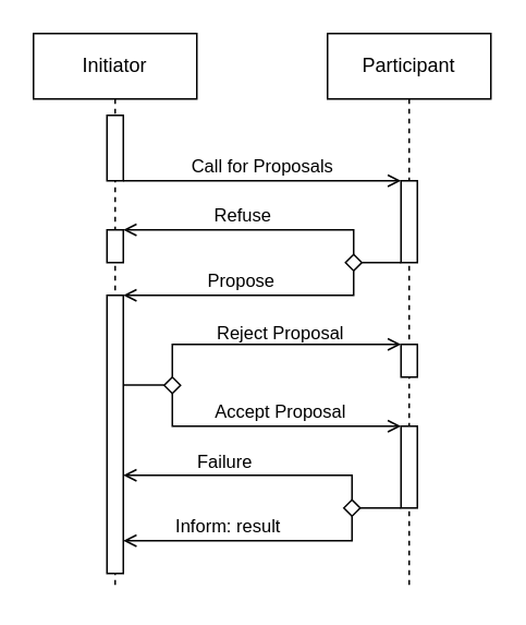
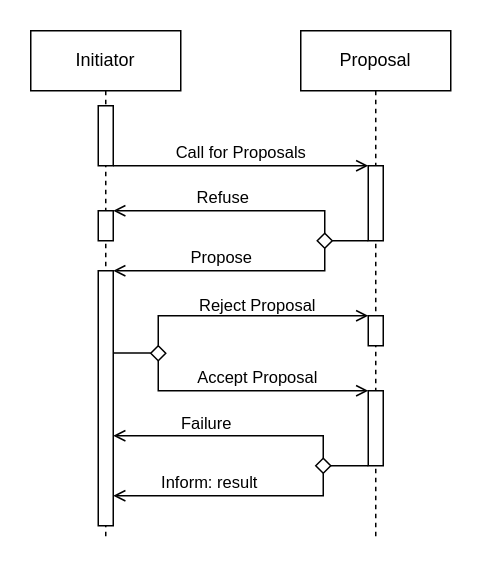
  <mxCell id="0" />
  <mxCell id="1" parent="0" />
  <mxCell id="2" value="Initiator" style="shape=umlLifeline;perimeter=lifelinePerimeter;whiteSpace=wrap;html=1;container=0;dropTarget=0;collapsible=0;recursiveResize=0;outlineConnect=0;portConstraint=eastwest;newEdgeStyle={&quot;edgeStyle&quot;:&quot;elbowEdgeStyle&quot;,&quot;elbow&quot;:&quot;vertical&quot;,&quot;curved&quot;:0,&quot;rounded&quot;:0};" parent="1" vertex="1"><mxGeometry x="20" y="20" width="100" height="340" as="geometry" /></mxCell>
  <mxCell id="3" value="" style="html=1;points=[];perimeter=orthogonalPerimeter;outlineConnect=0;targetShapes=umlLifeline;portConstraint=eastwest;newEdgeStyle={&quot;edgeStyle&quot;:&quot;elbowEdgeStyle&quot;,&quot;elbow&quot;:&quot;vertical&quot;,&quot;curved&quot;:0,&quot;rounded&quot;:0};" parent="2" vertex="1"><mxGeometry x="45" y="50" width="10" height="40" as="geometry" /></mxCell>
  <mxCell id="4" value="" style="html=1;points=[];perimeter=orthogonalPerimeter;outlineConnect=0;targetShapes=umlLifeline;portConstraint=eastwest;newEdgeStyle={&quot;edgeStyle&quot;:&quot;elbowEdgeStyle&quot;,&quot;elbow&quot;:&quot;vertical&quot;,&quot;curved&quot;:0,&quot;rounded&quot;:0};" parent="2" vertex="1"><mxGeometry x="45" y="120" width="10" height="20" as="geometry" /></mxCell>
  <mxCell id="5" value="" style="html=1;points=[];perimeter=orthogonalPerimeter;outlineConnect=0;targetShapes=umlLifeline;portConstraint=eastwest;newEdgeStyle={&quot;edgeStyle&quot;:&quot;elbowEdgeStyle&quot;,&quot;elbow&quot;:&quot;vertical&quot;,&quot;curved&quot;:0,&quot;rounded&quot;:0};" vertex="1" parent="2"><mxGeometry x="45" y="160" width="10" height="170" as="geometry" /></mxCell>
- <mxCell id="6" value="Participant" style="shape=umlLifeline;perimeter=lifelinePerimeter;whiteSpace=wrap;html=1;container=0;dropTarget=0;collapsible=0;recursiveResize=0;outlineConnect=0;portConstraint=eastwest;newEdgeStyle={&quot;edgeStyle&quot;:&quot;elbowEdgeStyle&quot;,&quot;elbow&quot;:&quot;vertical&quot;,&quot;curved&quot;:0,&quot;rounded&quot;:0};" parent="1" vertex="1"><mxGeometry x="200" y="20" width="100" height="340" as="geometry" /></mxCell>
+ <mxCell id="6" value="Proposal" style="shape=umlLifeline;perimeter=lifelinePerimeter;whiteSpace=wrap;html=1;container=0;dropTarget=0;collapsible=0;recursiveResize=0;outlineConnect=0;portConstraint=eastwest;newEdgeStyle={&quot;edgeStyle&quot;:&quot;elbowEdgeStyle&quot;,&quot;elbow&quot;:&quot;vertical&quot;,&quot;curved&quot;:0,&quot;rounded&quot;:0};" parent="1" vertex="1"><mxGeometry x="200" y="20" width="100" height="340" as="geometry" /></mxCell>
  <mxCell id="7" value="" style="html=1;points=[];perimeter=orthogonalPerimeter;outlineConnect=0;targetShapes=umlLifeline;portConstraint=eastwest;newEdgeStyle={&quot;edgeStyle&quot;:&quot;elbowEdgeStyle&quot;,&quot;elbow&quot;:&quot;vertical&quot;,&quot;curved&quot;:0,&quot;rounded&quot;:0};" parent="6" vertex="1"><mxGeometry x="45" y="90" width="10" height="50" as="geometry" /></mxCell>
  <mxCell id="8" value="" style="html=1;points=[];perimeter=orthogonalPerimeter;outlineConnect=0;targetShapes=umlLifeline;portConstraint=eastwest;newEdgeStyle={&quot;edgeStyle&quot;:&quot;elbowEdgeStyle&quot;,&quot;elbow&quot;:&quot;vertical&quot;,&quot;curved&quot;:0,&quot;rounded&quot;:0};" vertex="1" parent="6"><mxGeometry x="45" y="190" width="10" height="20" as="geometry" /></mxCell>
  <mxCell id="9" value="" style="html=1;points=[];perimeter=orthogonalPerimeter;outlineConnect=0;targetShapes=umlLifeline;portConstraint=eastwest;newEdgeStyle={&quot;edgeStyle&quot;:&quot;elbowEdgeStyle&quot;,&quot;elbow&quot;:&quot;vertical&quot;,&quot;curved&quot;:0,&quot;rounded&quot;:0};" vertex="1" parent="6"><mxGeometry x="45" y="240" width="10" height="50" as="geometry" /></mxCell>
  <mxCell id="10" value="Call for Proposals" style="html=1;verticalAlign=bottom;endArrow=open;edgeStyle=elbowEdgeStyle;elbow=vertical;curved=0;rounded=0;endFill=0;" parent="1" target="7" edge="1"><mxGeometry relative="1" as="geometry"><mxPoint x="75" y="110" as="sourcePoint" /><Array as="points"><mxPoint x="160" y="110" /></Array><mxPoint x="240" y="110" as="targetPoint" /></mxGeometry></mxCell>
  <mxCell id="11" style="edgeStyle=orthogonalEdgeStyle;rounded=0;orthogonalLoop=1;jettySize=auto;html=1;exitX=0.5;exitY=0;exitDx=0;exitDy=0;endArrow=open;endFill=0;" edge="1" parent="1" source="15" target="4"><mxGeometry relative="1" as="geometry"><Array as="points"><mxPoint x="216" y="140" /></Array></mxGeometry></mxCell>
  <mxCell id="12" value="Refuse" style="edgeLabel;html=1;align=center;verticalAlign=middle;resizable=0;points=[];" vertex="1" connectable="0" parent="11"><mxGeometry x="0.28" relative="1" as="geometry"><mxPoint x="16" y="-10" as="offset" /></mxGeometry></mxCell>
  <mxCell id="13" style="edgeStyle=orthogonalEdgeStyle;rounded=0;orthogonalLoop=1;jettySize=auto;html=1;exitX=0.5;exitY=1;exitDx=0;exitDy=0;endArrow=open;endFill=0;" edge="1" parent="1" source="15" target="5"><mxGeometry relative="1" as="geometry"><Array as="points"><mxPoint x="216" y="180" /></Array></mxGeometry></mxCell>
  <mxCell id="14" value="Propose" style="edgeLabel;html=1;align=center;verticalAlign=middle;resizable=0;points=[];" vertex="1" connectable="0" parent="13"><mxGeometry x="-0.059" relative="1" as="geometry"><mxPoint x="-12" y="-10" as="offset" /></mxGeometry></mxCell>
  <mxCell id="15" value="" style="rhombus;whiteSpace=wrap;html=1;" vertex="1" parent="1"><mxGeometry x="211" y="155" width="10" height="10" as="geometry" /></mxCell>
  <mxCell id="16" value="" style="endArrow=none;html=1;rounded=0;exitX=1;exitY=0.5;exitDx=0;exitDy=0;" edge="1" parent="1" source="15" target="7"><mxGeometry width="50" height="50" relative="1" as="geometry"><mxPoint x="220" y="169.97" as="sourcePoint" /><mxPoint x="245" y="169.97" as="targetPoint" /></mxGeometry></mxCell>
  <mxCell id="17" value="" style="endArrow=none;html=1;rounded=0;" edge="1" parent="1"><mxGeometry width="50" height="50" relative="1" as="geometry"><mxPoint x="75" y="234.84" as="sourcePoint" /><mxPoint x="100" y="234.84" as="targetPoint" /></mxGeometry></mxCell>
  <mxCell id="18" style="edgeStyle=orthogonalEdgeStyle;rounded=0;orthogonalLoop=1;jettySize=auto;html=1;exitX=0.5;exitY=0;exitDx=0;exitDy=0;endArrow=open;endFill=0;" edge="1" parent="1" source="22" target="8"><mxGeometry relative="1" as="geometry"><mxPoint x="180" y="270" as="targetPoint" /><Array as="points"><mxPoint x="105" y="210" /></Array></mxGeometry></mxCell>
  <mxCell id="19" value="Reject Proposal" style="edgeLabel;html=1;align=center;verticalAlign=middle;resizable=0;points=[];" vertex="1" connectable="0" parent="18"><mxGeometry x="-0.45" relative="1" as="geometry"><mxPoint x="41" y="-8" as="offset" /></mxGeometry></mxCell>
  <mxCell id="20" style="edgeStyle=orthogonalEdgeStyle;rounded=0;orthogonalLoop=1;jettySize=auto;html=1;exitX=0.5;exitY=1;exitDx=0;exitDy=0;endArrow=open;endFill=0;" edge="1" parent="1" source="22" target="9"><mxGeometry relative="1" as="geometry"><Array as="points"><mxPoint x="105" y="260" /></Array></mxGeometry></mxCell>
  <mxCell id="21" value="Accept Proposal" style="edgeLabel;html=1;align=center;verticalAlign=middle;resizable=0;points=[];" vertex="1" connectable="0" parent="20"><mxGeometry x="0.04" relative="1" as="geometry"><mxPoint x="2" y="-10" as="offset" /></mxGeometry></mxCell>
  <mxCell id="22" value="" style="rhombus;whiteSpace=wrap;html=1;" vertex="1" parent="1"><mxGeometry x="100" y="230" width="10" height="10" as="geometry" /></mxCell>
  <mxCell id="23" style="edgeStyle=orthogonalEdgeStyle;rounded=0;orthogonalLoop=1;jettySize=auto;html=1;exitX=0.5;exitY=0;exitDx=0;exitDy=0;endArrow=open;endFill=0;" edge="1" parent="1" source="27"><mxGeometry relative="1" as="geometry"><mxPoint x="75" y="289.996" as="targetPoint" /><Array as="points"><mxPoint x="215" y="289.98" /></Array></mxGeometry></mxCell>
  <mxCell id="24" value="Failure" style="edgeLabel;html=1;align=center;verticalAlign=middle;resizable=0;points=[];" vertex="1" connectable="0" parent="23"><mxGeometry x="0.202" y="-1" relative="1" as="geometry"><mxPoint y="-7" as="offset" /></mxGeometry></mxCell>
  <mxCell id="25" style="edgeStyle=orthogonalEdgeStyle;rounded=0;orthogonalLoop=1;jettySize=auto;html=1;exitX=0.5;exitY=1;exitDx=0;exitDy=0;endArrow=open;endFill=0;" edge="1" parent="1" source="27"><mxGeometry relative="1" as="geometry"><mxPoint x="75" y="329.996" as="targetPoint" /><Array as="points"><mxPoint x="215" y="329.98" /></Array></mxGeometry></mxCell>
  <mxCell id="26" value="Inform: result" style="edgeLabel;html=1;align=center;verticalAlign=middle;resizable=0;points=[];" vertex="1" connectable="0" parent="25"><mxGeometry x="0.136" y="-1" relative="1" as="geometry"><mxPoint x="-4" y="-8" as="offset" /></mxGeometry></mxCell>
  <mxCell id="27" value="" style="rhombus;whiteSpace=wrap;html=1;" vertex="1" parent="1"><mxGeometry x="210" y="304.98" width="10" height="10" as="geometry" /></mxCell>
  <mxCell id="28" value="" style="endArrow=none;html=1;rounded=0;" edge="1" parent="1"><mxGeometry width="50" height="50" relative="1" as="geometry"><mxPoint x="220" y="310" as="sourcePoint" /><mxPoint x="245" y="310.03" as="targetPoint" /></mxGeometry></mxCell>
